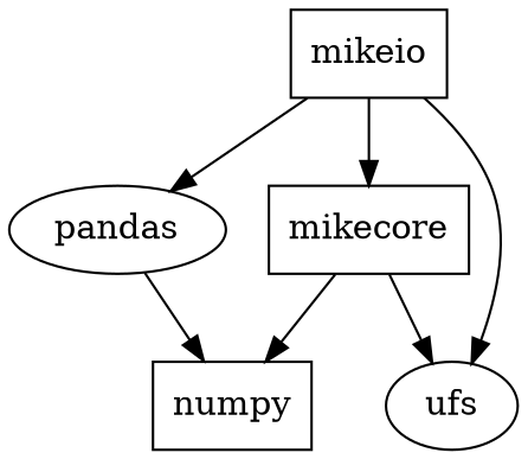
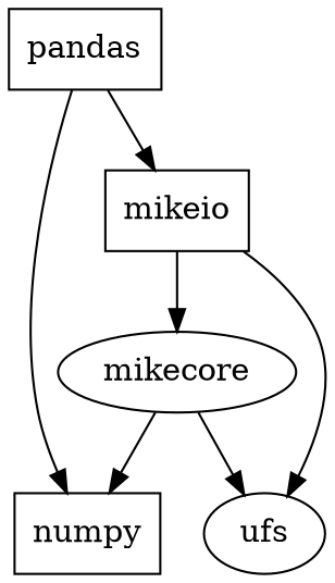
  digraph {
    node [shape=box]
    numpy
-   pandas [shape=ellipse]
-   mikecore
+   pandas
+   mikecore [shape=ellipse]
    ufs [shape=ellipse]
    mikeio
    pandas -> numpy
    mikecore -> numpy
    mikecore -> ufs
-   mikeio -> pandas
+   pandas -> mikeio
    mikeio -> mikecore
    mikeio -> ufs
  }
